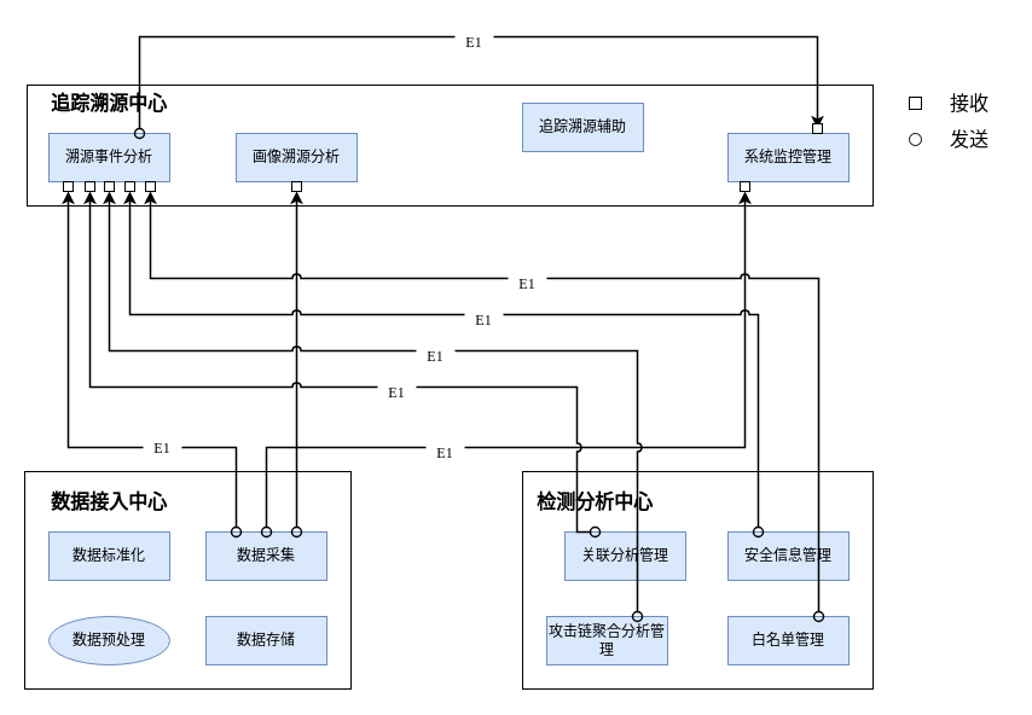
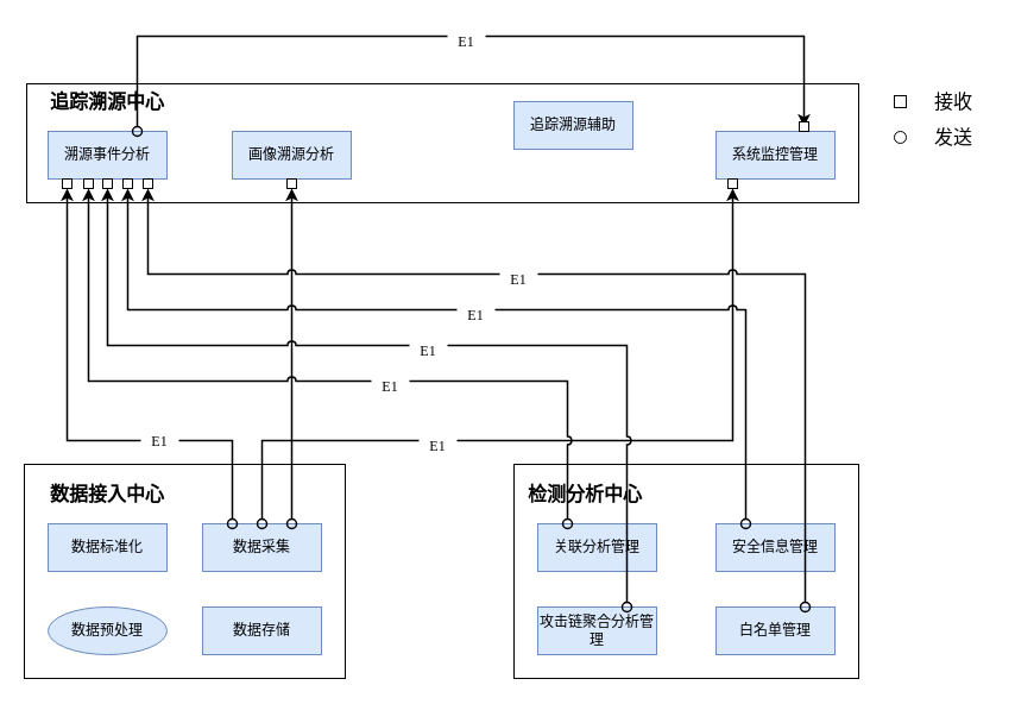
  <mxCell id="0" />
  <mxCell id="1" parent="0" />
  <mxCell id="2" value="" style="rounded=0;whiteSpace=wrap;html=1;" vertex="1" parent="1"><mxGeometry x="22" y="70" width="700" height="100" as="geometry" /></mxCell>
  <mxCell id="3" value="追踪溯源中心" style="text;html=1;strokeColor=none;fillColor=none;align=center;verticalAlign=middle;whiteSpace=wrap;rounded=0;fontStyle=1;fontSize=16;" vertex="1" parent="1"><mxGeometry x="30" y="70" width="120" height="30" as="geometry" /></mxCell>
  <mxCell id="4" value="溯源事件分析" style="rounded=0;whiteSpace=wrap;html=1;fillColor=#dae8fc;strokeColor=#6c8ebf;" vertex="1" parent="1"><mxGeometry x="40" y="110" width="100" height="40" as="geometry" /></mxCell>
  <mxCell id="5" value="画像溯源分析&lt;span style=&quot;color: rgba(0 , 0 , 0 , 0) ; font-family: monospace ; font-size: 0px&quot;&gt;%3CmxGraphModel%3E%3Croot%3E%3CmxCell%20id%3D%220%22%2F%3E%3CmxCell%20id%3D%221%22%20parent%3D%220%22%2F%3E%3CmxCell%20id%3D%222%22%20value%3D%22%E6%BA%AF%E6%BA%90%E4%BA%8B%E4%BB%B6%E5%88%86%E6%9E%90%22%20style%3D%22rounded%3D0%3BwhiteSpace%3Dwrap%3Bhtml%3D1%3BfillColor%3D%23dae8fc%3BstrokeColor%3D%236c8ebf%3B%22%20vertex%3D%221%22%20parent%3D%221%22%3E%3CmxGeometry%20x%3D%22220%22%20y%3D%22140%22%20width%3D%22120%22%20height%3D%2240%22%20as%3D%22geometry%22%2F%3E%3C%2FmxCell%3E%3C%2Froot%3E%3C%2FmxGraphModel%3E&lt;/span&gt;" style="rounded=0;whiteSpace=wrap;html=1;fillColor=#dae8fc;strokeColor=#6c8ebf;" vertex="1" parent="1"><mxGeometry x="195" y="110" width="100" height="40" as="geometry" /></mxCell>
  <mxCell id="6" style="edgeStyle=orthogonalEdgeStyle;shape=connector;rounded=0;sketch=0;jumpStyle=arc;orthogonalLoop=1;jettySize=auto;html=1;exitX=0.75;exitY=0;exitDx=0;exitDy=0;labelBackgroundColor=default;fontFamily=Helvetica;fontSize=16;fontColor=default;startArrow=oval;startFill=0;endArrow=classic;endFill=1;startSize=8;endSize=6;strokeColor=default;strokeWidth=1.5;" edge="1" parent="1" source="4"><mxGeometry relative="1" as="geometry"><mxPoint x="676" y="106" as="targetPoint" /><Array as="points"><mxPoint x="115" y="30" /><mxPoint x="676" y="30" /></Array></mxGeometry></mxCell>
  <mxCell id="7" value="追踪溯源辅助" style="rounded=0;whiteSpace=wrap;html=1;fillColor=#dae8fc;strokeColor=#6c8ebf;" vertex="1" parent="1"><mxGeometry x="432" y="85" width="100" height="40" as="geometry" /></mxCell>
  <mxCell id="8" value="系统监控管理" style="rounded=0;whiteSpace=wrap;html=1;fillColor=#dae8fc;strokeColor=#6c8ebf;" vertex="1" parent="1"><mxGeometry x="602" y="110" width="100" height="40" as="geometry" /></mxCell>
  <mxCell id="9" value="" style="rounded=0;whiteSpace=wrap;html=1;" vertex="1" parent="1"><mxGeometry x="20" y="390" width="270" height="180" as="geometry" /></mxCell>
  <mxCell id="10" value="数据接入中心" style="text;html=1;strokeColor=none;fillColor=none;align=center;verticalAlign=middle;whiteSpace=wrap;rounded=0;fontStyle=1;fontSize=16;" vertex="1" parent="1"><mxGeometry x="30" y="400" width="120" height="30" as="geometry" /></mxCell>
  <mxCell id="11" value="数据标准化" style="rounded=0;whiteSpace=wrap;html=1;fillColor=#dae8fc;strokeColor=#6c8ebf;" vertex="1" parent="1"><mxGeometry x="40" y="440" width="100" height="40" as="geometry" /></mxCell>
  <mxCell id="12" value="数据预处理" style="ellipse;whiteSpace=wrap;html=1;fillColor=#dae8fc;strokeColor=#6c8ebf;" vertex="1" parent="1"><mxGeometry x="40" y="510" width="100" height="40" as="geometry" /></mxCell>
  <mxCell id="13" value="数据采集" style="rounded=0;whiteSpace=wrap;html=1;fillColor=#dae8fc;strokeColor=#6c8ebf;" vertex="1" parent="1"><mxGeometry x="170" y="440" width="100" height="40" as="geometry" /></mxCell>
  <mxCell id="14" style="edgeStyle=orthogonalEdgeStyle;shape=connector;rounded=0;sketch=0;jumpStyle=arc;orthogonalLoop=1;jettySize=auto;html=1;entryX=0.5;entryY=1;entryDx=0;entryDy=0;labelBackgroundColor=default;fontFamily=Helvetica;fontSize=16;fontColor=default;startArrow=oval;startFill=0;endArrow=classic;endFill=1;startSize=8;endSize=6;strokeColor=default;strokeWidth=1.5;" edge="1" parent="1" source="13" target="28"><mxGeometry relative="1" as="geometry"><Array as="points"><mxPoint x="195" y="370" /><mxPoint x="56" y="370" /></Array></mxGeometry></mxCell>
  <mxCell id="15" style="edgeStyle=orthogonalEdgeStyle;shape=connector;rounded=0;sketch=0;jumpStyle=arc;orthogonalLoop=1;jettySize=auto;html=1;exitX=0.5;exitY=0;exitDx=0;exitDy=0;entryX=0.5;entryY=1;entryDx=0;entryDy=0;labelBackgroundColor=default;fontFamily=Helvetica;fontSize=16;fontColor=default;startArrow=oval;startFill=0;endArrow=classic;endFill=1;startSize=8;endSize=6;strokeColor=default;strokeWidth=1.5;" edge="1" parent="1" source="13" target="34"><mxGeometry relative="1" as="geometry"><Array as="points"><mxPoint x="220" y="370" /><mxPoint x="616" y="370" /></Array></mxGeometry></mxCell>
  <mxCell id="16" style="edgeStyle=orthogonalEdgeStyle;shape=connector;rounded=0;orthogonalLoop=1;jettySize=auto;html=1;exitX=0.75;exitY=0;exitDx=0;exitDy=0;entryX=0.5;entryY=1;entryDx=0;entryDy=0;labelBackgroundColor=default;fontFamily=Helvetica;fontSize=16;fontColor=default;startArrow=oval;startFill=0;endArrow=classic;endFill=1;startSize=8;endSize=6;strokeColor=default;strokeWidth=1.5;" edge="1" parent="1" source="13" target="33"><mxGeometry relative="1" as="geometry" /></mxCell>
  <mxCell id="17" value="数据存储" style="rounded=0;whiteSpace=wrap;html=1;fillColor=#dae8fc;strokeColor=#6c8ebf;" vertex="1" parent="1"><mxGeometry x="170" y="510" width="100" height="40" as="geometry" /></mxCell>
  <mxCell id="18" value="" style="rounded=0;whiteSpace=wrap;html=1;" vertex="1" parent="1"><mxGeometry x="432" y="390" width="290" height="180" as="geometry" /></mxCell>
  <mxCell id="19" value="检测分析中心" style="text;html=1;strokeColor=none;fillColor=none;align=center;verticalAlign=middle;whiteSpace=wrap;rounded=0;fontStyle=1;fontSize=16;" vertex="1" parent="1"><mxGeometry x="432" y="400" width="120" height="30" as="geometry" /></mxCell>
- <mxCell id="20" value="关联分析管理" style="rounded=0;whiteSpace=wrap;html=1;fillColor=#dae8fc;strokeColor=#6c8ebf;" vertex="1" parent="1"><mxGeometry x="467" y="440" width="100" height="40" as="geometry" /></mxCell>
+ <mxCell id="20" value="关联分析管理" style="rounded=0;whiteSpace=wrap;html=1;fillColor=#dae8fc;strokeColor=#6c8ebf;" vertex="1" parent="1"><mxGeometry x="452" y="440" width="100" height="40" as="geometry" /></mxCell>
  <mxCell id="21" style="edgeStyle=orthogonalEdgeStyle;shape=connector;rounded=0;orthogonalLoop=1;jettySize=auto;html=1;exitX=0.25;exitY=0;exitDx=0;exitDy=0;labelBackgroundColor=default;fontFamily=Helvetica;fontSize=16;fontColor=default;startArrow=oval;startFill=0;endArrow=classic;endFill=1;startSize=8;endSize=6;strokeColor=default;strokeWidth=1.5;sketch=0;jumpStyle=arc;entryX=0.5;entryY=1;entryDx=0;entryDy=0;" edge="1" parent="1" source="20" target="30"><mxGeometry relative="1" as="geometry"><mxPoint x="132" y="250" as="targetPoint" /><Array as="points"><mxPoint x="477" y="320" /><mxPoint x="74" y="320" /></Array></mxGeometry></mxCell>
  <mxCell id="22" value="攻击链聚合分析管理" style="rounded=0;whiteSpace=wrap;html=1;fillColor=#dae8fc;strokeColor=#6c8ebf;" vertex="1" parent="1"><mxGeometry x="452" y="510" width="100" height="40" as="geometry" /></mxCell>
  <mxCell id="23" style="edgeStyle=orthogonalEdgeStyle;shape=connector;rounded=0;sketch=0;jumpStyle=arc;orthogonalLoop=1;jettySize=auto;html=1;exitX=0.75;exitY=0;exitDx=0;exitDy=0;labelBackgroundColor=default;fontFamily=Helvetica;fontSize=16;fontColor=default;startArrow=oval;startFill=0;endArrow=classic;endFill=1;startSize=8;endSize=6;strokeColor=default;strokeWidth=1.5;entryX=0.5;entryY=1;entryDx=0;entryDy=0;" edge="1" parent="1" source="22" target="29"><mxGeometry relative="1" as="geometry"><Array as="points"><mxPoint x="527" y="290" /><mxPoint x="90" y="290" /></Array></mxGeometry></mxCell>
  <mxCell id="24" value="安全信息管理" style="rounded=0;whiteSpace=wrap;html=1;fillColor=#dae8fc;strokeColor=#6c8ebf;" vertex="1" parent="1"><mxGeometry x="602" y="440" width="100" height="40" as="geometry" /></mxCell>
  <mxCell id="25" style="edgeStyle=orthogonalEdgeStyle;shape=connector;rounded=0;sketch=0;jumpStyle=arc;orthogonalLoop=1;jettySize=auto;html=1;exitX=0.25;exitY=0;exitDx=0;exitDy=0;entryX=0.5;entryY=1;entryDx=0;entryDy=0;labelBackgroundColor=default;fontFamily=Helvetica;fontSize=16;fontColor=default;startArrow=oval;startFill=0;endArrow=classic;endFill=1;startSize=8;endSize=6;strokeColor=default;strokeWidth=1.5;" edge="1" parent="1" source="24" target="31"><mxGeometry relative="1" as="geometry"><Array as="points"><mxPoint x="627" y="260" /><mxPoint x="107" y="260" /></Array></mxGeometry></mxCell>
  <mxCell id="26" value="白名单管理" style="rounded=0;whiteSpace=wrap;html=1;fillColor=#dae8fc;strokeColor=#6c8ebf;" vertex="1" parent="1"><mxGeometry x="602" y="510" width="100" height="40" as="geometry" /></mxCell>
  <mxCell id="27" style="edgeStyle=orthogonalEdgeStyle;shape=connector;rounded=0;sketch=0;jumpStyle=arc;orthogonalLoop=1;jettySize=auto;html=1;exitX=0.75;exitY=0;exitDx=0;exitDy=0;entryX=0.5;entryY=1;entryDx=0;entryDy=0;labelBackgroundColor=default;fontFamily=Helvetica;fontSize=16;fontColor=default;startArrow=oval;startFill=0;endArrow=classic;endFill=1;startSize=8;endSize=6;strokeColor=default;strokeWidth=1.5;" edge="1" parent="1" source="26" target="32"><mxGeometry relative="1" as="geometry"><Array as="points"><mxPoint x="677" y="230" /><mxPoint x="124" y="230" /></Array></mxGeometry></mxCell>
  <mxCell id="28" value="" style="rounded=0;whiteSpace=wrap;html=1;fontFamily=Helvetica;fontSize=16;fontColor=default;" vertex="1" parent="1"><mxGeometry x="52" y="150" width="8" height="8" as="geometry" /></mxCell>
  <mxCell id="29" value="" style="rounded=0;whiteSpace=wrap;html=1;fontFamily=Helvetica;fontSize=16;fontColor=default;" vertex="1" parent="1"><mxGeometry x="86" y="150" width="8" height="8" as="geometry" /></mxCell>
  <mxCell id="30" value="" style="rounded=0;whiteSpace=wrap;html=1;fontFamily=Helvetica;fontSize=16;fontColor=default;" vertex="1" parent="1"><mxGeometry x="70" y="150" width="8" height="8" as="geometry" /></mxCell>
  <mxCell id="31" value="" style="rounded=0;whiteSpace=wrap;html=1;fontFamily=Helvetica;fontSize=16;fontColor=default;" vertex="1" parent="1"><mxGeometry x="103" y="150" width="8" height="8" as="geometry" /></mxCell>
  <mxCell id="32" value="" style="rounded=0;whiteSpace=wrap;html=1;fontFamily=Helvetica;fontSize=16;fontColor=default;" vertex="1" parent="1"><mxGeometry x="120" y="150" width="8" height="8" as="geometry" /></mxCell>
  <mxCell id="33" value="" style="rounded=0;whiteSpace=wrap;html=1;fontFamily=Helvetica;fontSize=16;fontColor=default;" vertex="1" parent="1"><mxGeometry x="241" y="150" width="8" height="8" as="geometry" /></mxCell>
  <mxCell id="34" value="" style="rounded=0;whiteSpace=wrap;html=1;fontFamily=Helvetica;fontSize=16;fontColor=default;" vertex="1" parent="1"><mxGeometry x="612" y="150" width="8" height="8" as="geometry" /></mxCell>
  <mxCell id="35" value="" style="rounded=0;whiteSpace=wrap;html=1;fontFamily=Helvetica;fontSize=16;fontColor=default;" vertex="1" parent="1"><mxGeometry x="672" y="102" width="8" height="8" as="geometry" /></mxCell>
  <mxCell id="36" value="" style="group" vertex="1" connectable="0" parent="1"><mxGeometry x="752" y="70" width="80" height="60" as="geometry" /></mxCell>
  <mxCell id="37" value="" style="rounded=0;whiteSpace=wrap;html=1;fontFamily=Helvetica;fontSize=16;fontColor=default;" vertex="1" parent="36"><mxGeometry y="10" width="10" height="10" as="geometry" /></mxCell>
  <mxCell id="38" value="接收" style="text;html=1;strokeColor=none;fillColor=none;align=center;verticalAlign=middle;whiteSpace=wrap;rounded=0;fontFamily=Helvetica;fontSize=16;fontColor=default;" vertex="1" parent="36"><mxGeometry x="20" width="60" height="30" as="geometry" /></mxCell>
  <mxCell id="39" value="" style="ellipse;whiteSpace=wrap;html=1;aspect=fixed;fontFamily=Helvetica;fontSize=16;fontColor=default;" vertex="1" parent="36"><mxGeometry y="40" width="10" height="10" as="geometry" /></mxCell>
  <mxCell id="40" value="发送" style="text;html=1;strokeColor=none;fillColor=none;align=center;verticalAlign=middle;whiteSpace=wrap;rounded=0;fontFamily=Helvetica;fontSize=16;fontColor=default;" vertex="1" parent="36"><mxGeometry x="20" y="30" width="60" height="30" as="geometry" /></mxCell>
  <mxCell id="41" value="&lt;span lang=&quot;EN-US&quot; style=&quot;font-size: 12px ; font-family: &amp;#34;times new roman&amp;#34; , serif&quot;&gt;E1&lt;/span&gt;" style="text;html=1;strokeColor=none;fillColor=#FFFFFF;align=center;verticalAlign=middle;whiteSpace=wrap;rounded=0;fontFamily=Helvetica;fontSize=12;fontColor=default;" vertex="1" parent="1"><mxGeometry x="118" y="356" width="32" height="30" as="geometry" /></mxCell>
  <mxCell id="42" value="&lt;span lang=&quot;EN-US&quot; style=&quot;font-size: 12px ; font-family: &amp;#34;times new roman&amp;#34; , serif&quot;&gt;E1&lt;/span&gt;" style="text;html=1;strokeColor=none;fillColor=#FFFFFF;align=center;verticalAlign=middle;whiteSpace=wrap;rounded=0;fontFamily=Helvetica;fontSize=12;fontColor=default;" vertex="1" parent="1"><mxGeometry x="352" y="360" width="32" height="30" as="geometry" /></mxCell>
  <mxCell id="43" value="&lt;span lang=&quot;EN-US&quot; style=&quot;font-size: 12px ; font-family: &amp;#34;times new roman&amp;#34; , serif&quot;&gt;E1&lt;/span&gt;" style="text;html=1;strokeColor=none;fillColor=#FFFFFF;align=center;verticalAlign=middle;whiteSpace=wrap;rounded=0;fontFamily=Helvetica;fontSize=12;fontColor=default;" vertex="1" parent="1"><mxGeometry x="312" y="310" width="32" height="30" as="geometry" /></mxCell>
  <mxCell id="44" value="&lt;span lang=&quot;EN-US&quot; style=&quot;font-size: 12px ; font-family: &amp;#34;times new roman&amp;#34; , serif&quot;&gt;E1&lt;/span&gt;" style="text;html=1;strokeColor=none;fillColor=#FFFFFF;align=center;verticalAlign=middle;whiteSpace=wrap;rounded=0;fontFamily=Helvetica;fontSize=12;fontColor=default;" vertex="1" parent="1"><mxGeometry x="344" y="280" width="32" height="30" as="geometry" /></mxCell>
  <mxCell id="45" value="&lt;span lang=&quot;EN-US&quot; style=&quot;font-size: 12px ; font-family: &amp;#34;times new roman&amp;#34; , serif&quot;&gt;E1&lt;/span&gt;" style="text;html=1;strokeColor=none;fillColor=#FFFFFF;align=center;verticalAlign=middle;whiteSpace=wrap;rounded=0;fontFamily=Helvetica;fontSize=12;fontColor=default;" vertex="1" parent="1"><mxGeometry x="384" y="250" width="32" height="30" as="geometry" /></mxCell>
  <mxCell id="46" value="&lt;span lang=&quot;EN-US&quot; style=&quot;font-size: 12px ; font-family: &amp;#34;times new roman&amp;#34; , serif&quot;&gt;E1&lt;/span&gt;" style="text;html=1;strokeColor=none;fillColor=#FFFFFF;align=center;verticalAlign=middle;whiteSpace=wrap;rounded=0;fontFamily=Helvetica;fontSize=12;fontColor=default;" vertex="1" parent="1"><mxGeometry x="420" y="220" width="32" height="30" as="geometry" /></mxCell>
  <mxCell id="47" value="&lt;span lang=&quot;EN-US&quot; style=&quot;font-size: 12px ; font-family: &amp;#34;times new roman&amp;#34; , serif&quot;&gt;E1&lt;/span&gt;" style="text;html=1;strokeColor=none;fillColor=#FFFFFF;align=center;verticalAlign=middle;whiteSpace=wrap;rounded=0;fontFamily=Helvetica;fontSize=12;fontColor=default;" vertex="1" parent="1"><mxGeometry x="376" y="20" width="32" height="30" as="geometry" /></mxCell>
